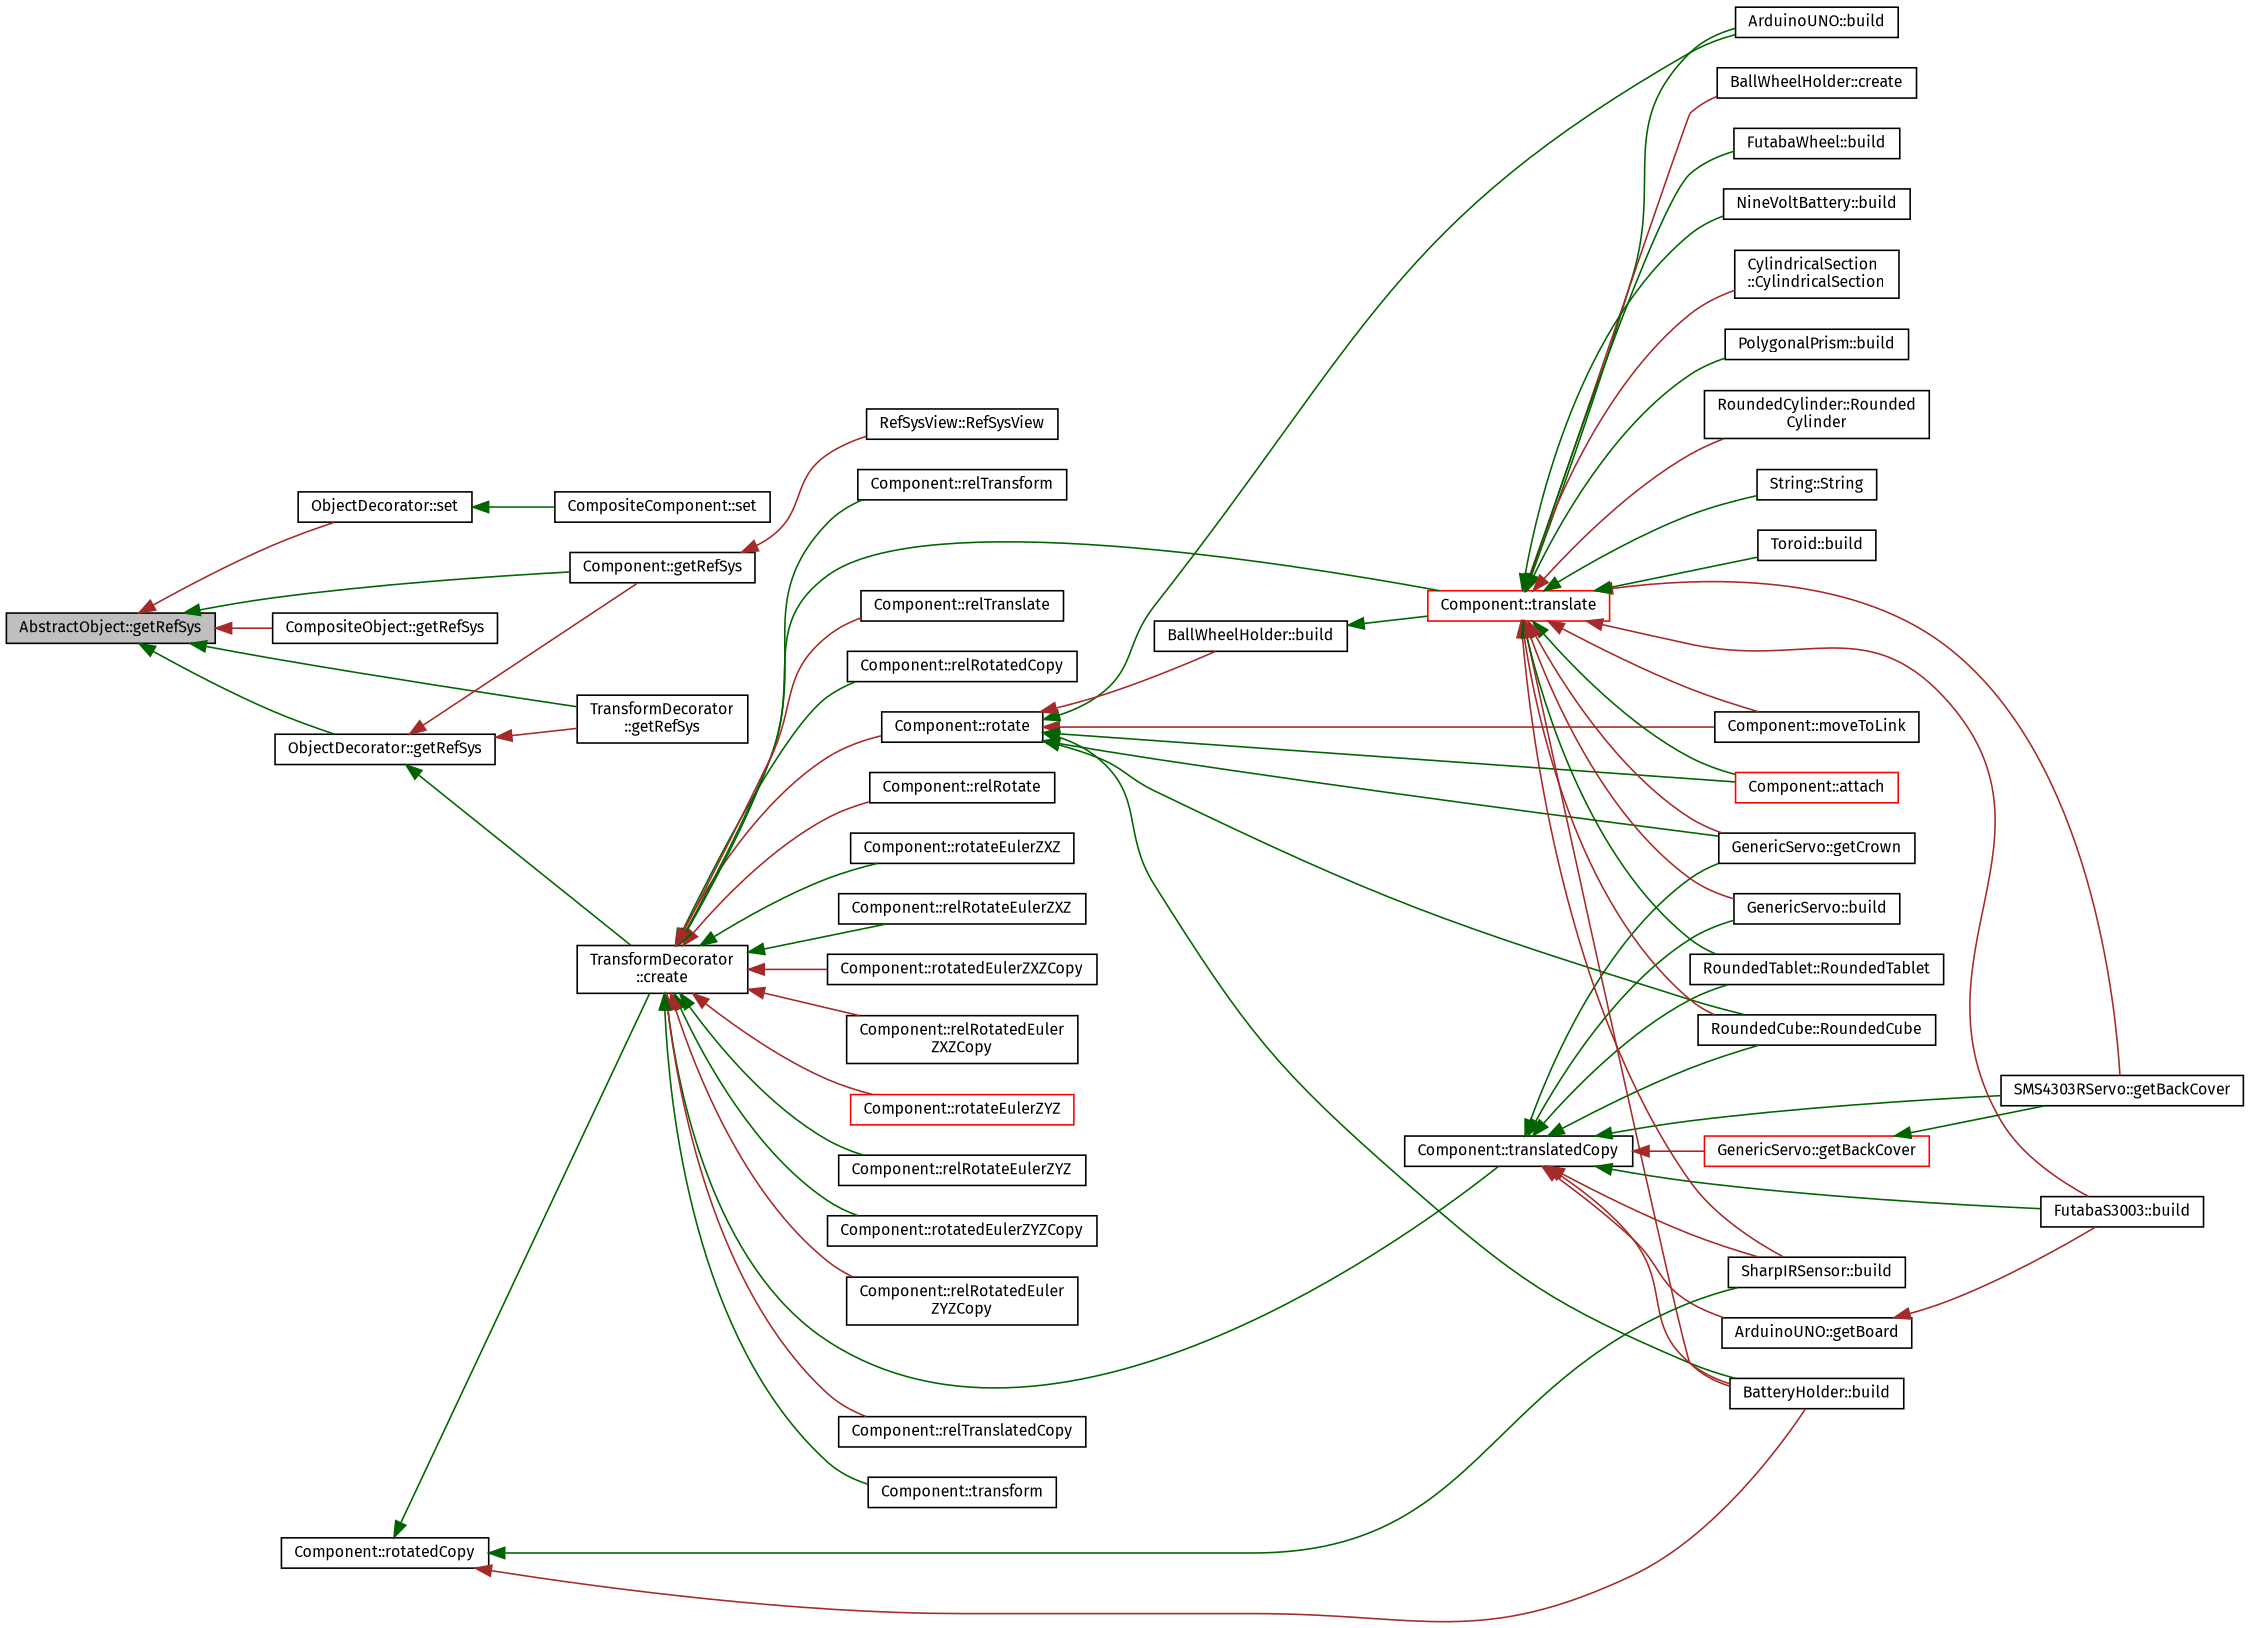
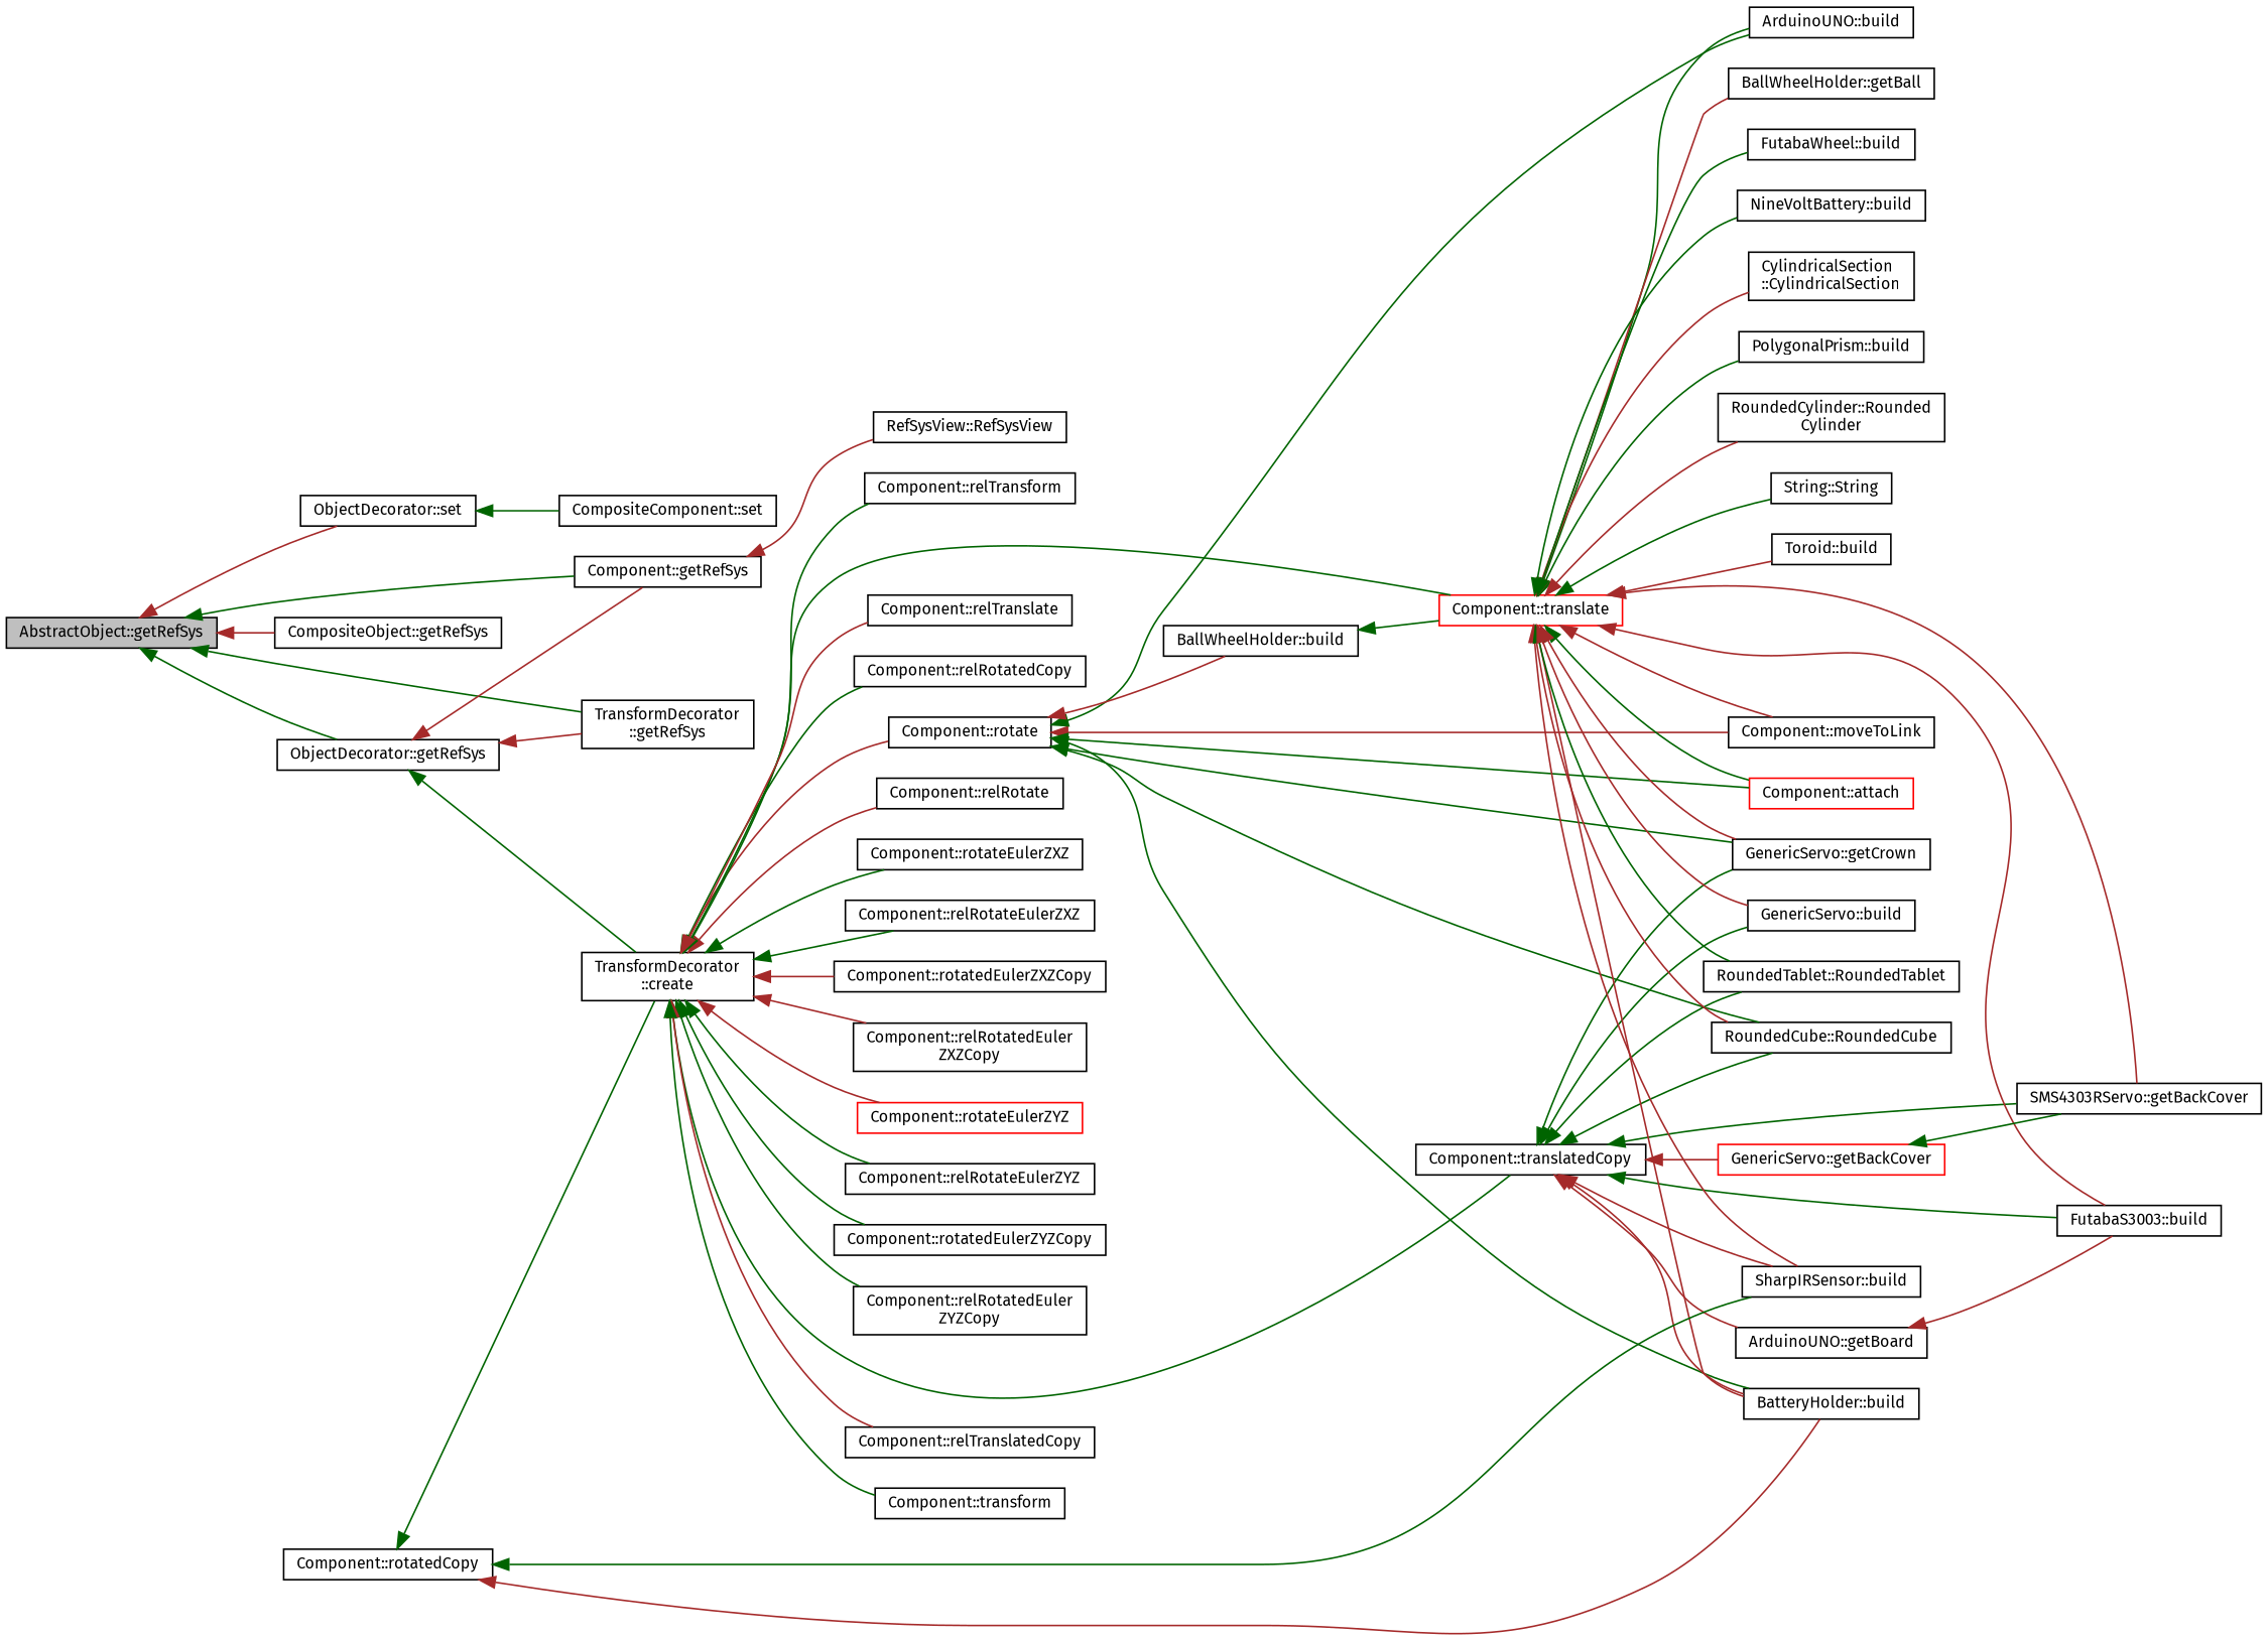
  digraph {
    fontname="Fira Sans"
    rankdir=LR
    node [color=black fillcolor=white fontname="Fira Sans" fontsize=10 shape=record style=filled]
    edge [color=darkgreen dir=back fontname="Fira Sans" fontsize=10 labelfontname=Helvetica labelfontsize=10 style=solid]
    n1 [fillcolor=grey75 fontcolor=black height=0.2 label="AbstractObject::getRefSys" width=0.4]
    n2 [height=0.2 label="Component::getRefSys" width=0.4]
    n3 [height=0.2 label="CompositeObject::getRefSys" width=0.4]
    n4 [height=0.2 label="ObjectDecorator::getRefSys" width=0.4]
    n5 [height=0.2 label="TransformDecorator\l::getRefSys" width=0.4]
    n6 [height=0.2 label="ObjectDecorator::set" width=0.4]
    n7 [height=0.2 label="RefSysView::RefSysView" width=0.4]
    n8 [height=0.2 label="TransformDecorator\l::create" width=0.4]
    n9 [height=0.2 label="CompositeComponent::set" width=0.4]
    n10 [height=0.2 label="Component::relRotatedCopy" width=0.4]
    n11 [height=0.2 label="Component::rotate" width=0.4]
    n12 [height=0.2 label="Component::relRotate" width=0.4]
    n13 [height=0.2 label="Component::rotateEulerZXZ" width=0.4]
    n14 [height=0.2 label="Component::relRotateEulerZXZ" width=0.4]
    n15 [height=0.2 label="Component::rotatedEulerZXZCopy" width=0.4]
    n16 [height=0.2 label="Component::relRotatedEuler\lZXZCopy" width=0.4]
    n17 [color=red height=0.2 label="Component::rotateEulerZYZ" width=0.4]
    n18 [height=0.2 label="Component::relRotateEulerZYZ" width=0.4]
    n19 [height=0.2 label="Component::rotatedEulerZYZCopy" width=0.4]
    n20 [height=0.2 label="Component::relRotatedEuler\lZYZCopy" width=0.4]
    n21 [height=0.2 label="Component::translatedCopy" width=0.4]
    n22 [height=0.2 label="Component::relTranslatedCopy" width=0.4]
    n23 [height=0.2 label="Component::transform" width=0.4]
    n24 [height=0.2 label="Component::relTransform" width=0.4]
    n25 [color=red height=0.2 label="Component::translate" width=0.4]
    n26 [height=0.2 label="Component::relTranslate" width=0.4]
    n27 [height=0.2 label="Component::rotatedCopy" width=0.4]
    n28 [height=0.2 label="BatteryHolder::build" width=0.4]
    n29 [height=0.2 label="SharpIRSensor::build" width=0.4]
    n30 [height=0.2 label="RoundedCube::RoundedCube" width=0.4]
    n31 [height=0.2 label="Component::moveToLink" width=0.4]
    n32 [color=red height=0.2 label="Component::attach" width=0.4]
    n33 [height=0.2 label="ArduinoUNO::build" width=0.4]
    n34 [height=0.2 label="BallWheelHolder::build" width=0.4]
    n35 [height=0.2 label="GenericServo::getCrown" width=0.4]
    n36 [height=0.2 label="RoundedTablet::RoundedTablet" width=0.4]
    n37 [height=0.2 label="ArduinoUNO::getBoard" width=0.4]
    n38 [height=0.2 label="FutabaS3003::build" width=0.4]
    n39 [color=red height=0.2 label="GenericServo::getBackCover" width=0.4]
    n40 [height=0.2 label="SMS4303RServo::getBackCover" width=0.4]
    n41 [height=0.2 label="GenericServo::build" width=0.4]
    n42 [height=0.2 label="CylindricalSection\l::CylindricalSection" width=0.4]
    n43 [height=0.2 label="PolygonalPrism::build" width=0.4]
    n44 [height=0.2 label="RoundedCylinder::Rounded\lCylinder" width=0.4]
    n45 [height=0.2 label="String::String" width=0.4]
    n46 [height=0.2 label="Toroid::build" width=0.4]
-   n47 [height=0.2 label="BallWheelHolder::create" width=0.4]
+   n47 [height=0.2 label="BallWheelHolder::getBall" width=0.4]
    n48 [height=0.2 label="FutabaWheel::build" width=0.4]
    n49 [height=0.2 label="NineVoltBattery::build" width=0.4]
    n1 -> n2
    n1 -> n3 [color=brown]
    n1 -> n4
    n1 -> n5
    n1 -> n6 [color=brown]
    n2 -> n7 [color=brown]
    n4 -> n2 [color=brown]
    n4 -> n5 [color=brown]
    n4 -> n8
    n6 -> n9
    n8 -> n10
    n8 -> n11 [color=brown]
    n8 -> n12 [color=brown]
    n8 -> n13
    n8 -> n14
    n8 -> n15 [color=brown]
    n8 -> n16 [color=brown]
    n8 -> n17 [color=brown]
    n8 -> n18
    n8 -> n19
-   n8 -> n20 [color=brown]
+   n8 -> n20
    n8 -> n21
    n8 -> n22 [color=brown]
    n8 -> n23
    n8 -> n24
    n8 -> n25
    n8 -> n26 [color=brown]
    n11 -> n28
    n11 -> n30
    n11 -> n31 [color=brown]
    n11 -> n32
    n11 -> n33
    n11 -> n34 [color=brown]
    n11 -> n35
    n21 -> n28 [color=brown]
    n21 -> n29 [color=brown]
    n21 -> n30
    n21 -> n35
    n21 -> n36
    n21 -> n37 [color=brown]
    n21 -> n38
    n21 -> n39 [color=brown]
    n21 -> n40
    n21 -> n41
    n25 -> n28 [color=brown]
    n25 -> n29 [color=brown]
    n25 -> n30 [color=brown]
    n25 -> n31 [color=brown]
    n25 -> n32
    n25 -> n33
    n25 -> n35 [color=brown]
    n25 -> n36
    n25 -> n38 [color=brown]
    n25 -> n40 [color=brown]
    n25 -> n41 [color=brown]
    n25 -> n42 [color=brown]
    n25 -> n43
    n25 -> n44 [color=brown]
    n25 -> n45
-   n25 -> n46
+   n25 -> n46 [color=brown]
    n25 -> n47 [color=brown]
    n25 -> n48
    n25 -> n49
    n27 -> n8
    n27 -> n28 [color=brown]
    n27 -> n29
    n34 -> n25
    n37 -> n38 [color=brown]
    n39 -> n40
  }
